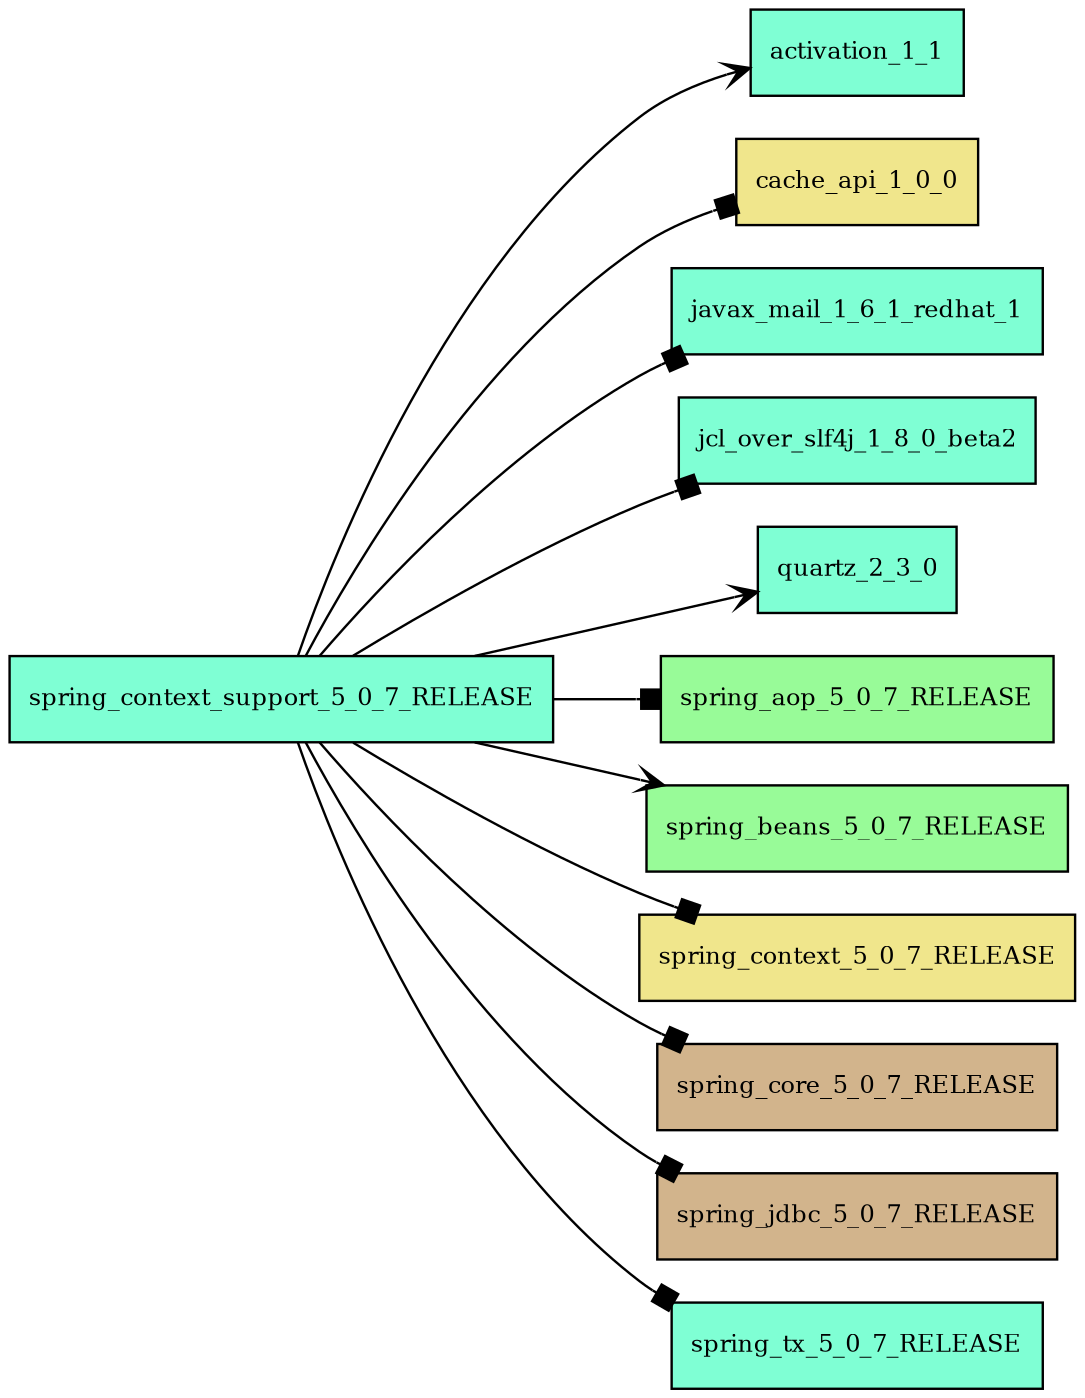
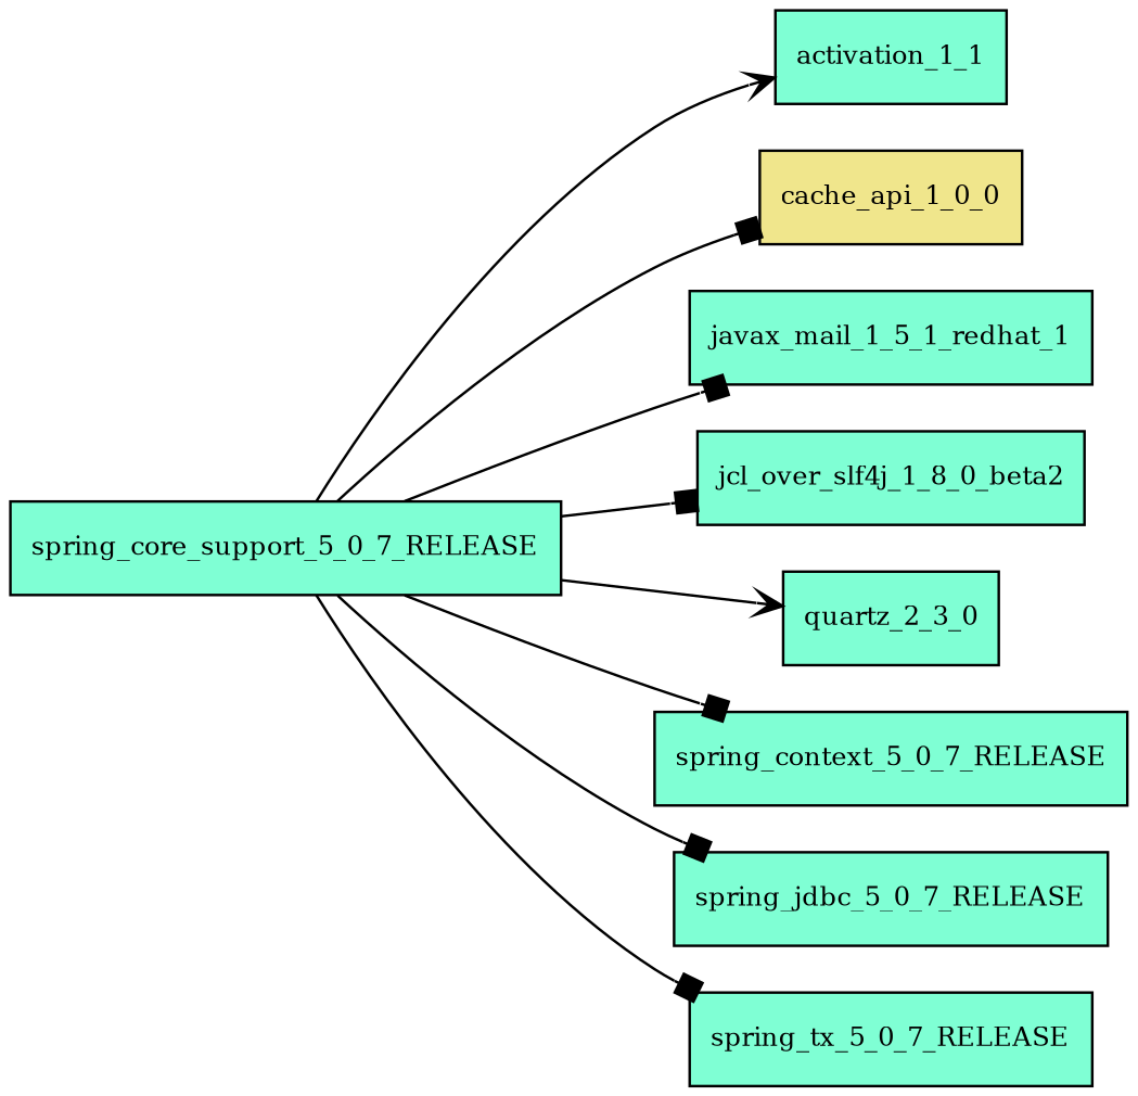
  digraph {
    rankdir=LR
    node [fillcolor=aquamarine fontsize=10.0 shape=box style=filled]
    edge [arrowhead=box]
-   spring_context_support_5_0_7_RELEASE
+   spring_context_support_5_0_7_RELEASE [label=spring_core_support_5_0_7_RELEASE]
    activation_1_1
    cache_api_1_0_0 [fillcolor=khaki]
-   javax_mail_1_6_1_redhat_1
+   javax_mail_1_6_1_redhat_1 [label=javax_mail_1_5_1_redhat_1]
    jcl_over_slf4j_1_8_0_beta2
    quartz_2_3_0
-   spring_aop_5_0_7_RELEASE [fillcolor=palegreen]
-   spring_beans_5_0_7_RELEASE [fillcolor=palegreen]
-   spring_context_5_0_7_RELEASE [fillcolor=khaki]
-   spring_core_5_0_7_RELEASE [fillcolor=tan]
-   spring_jdbc_5_0_7_RELEASE [fillcolor=tan]
+   spring_context_5_0_7_RELEASE
+   spring_jdbc_5_0_7_RELEASE
    spring_tx_5_0_7_RELEASE
    spring_context_support_5_0_7_RELEASE -> activation_1_1 [arrowhead=vee]
    spring_context_support_5_0_7_RELEASE -> cache_api_1_0_0
    spring_context_support_5_0_7_RELEASE -> javax_mail_1_6_1_redhat_1
    spring_context_support_5_0_7_RELEASE -> jcl_over_slf4j_1_8_0_beta2
    spring_context_support_5_0_7_RELEASE -> quartz_2_3_0 [arrowhead=vee]
-   spring_context_support_5_0_7_RELEASE -> spring_aop_5_0_7_RELEASE
-   spring_context_support_5_0_7_RELEASE -> spring_beans_5_0_7_RELEASE [arrowhead=vee]
    spring_context_support_5_0_7_RELEASE -> spring_context_5_0_7_RELEASE
-   spring_context_support_5_0_7_RELEASE -> spring_core_5_0_7_RELEASE
    spring_context_support_5_0_7_RELEASE -> spring_jdbc_5_0_7_RELEASE
    spring_context_support_5_0_7_RELEASE -> spring_tx_5_0_7_RELEASE
  }
